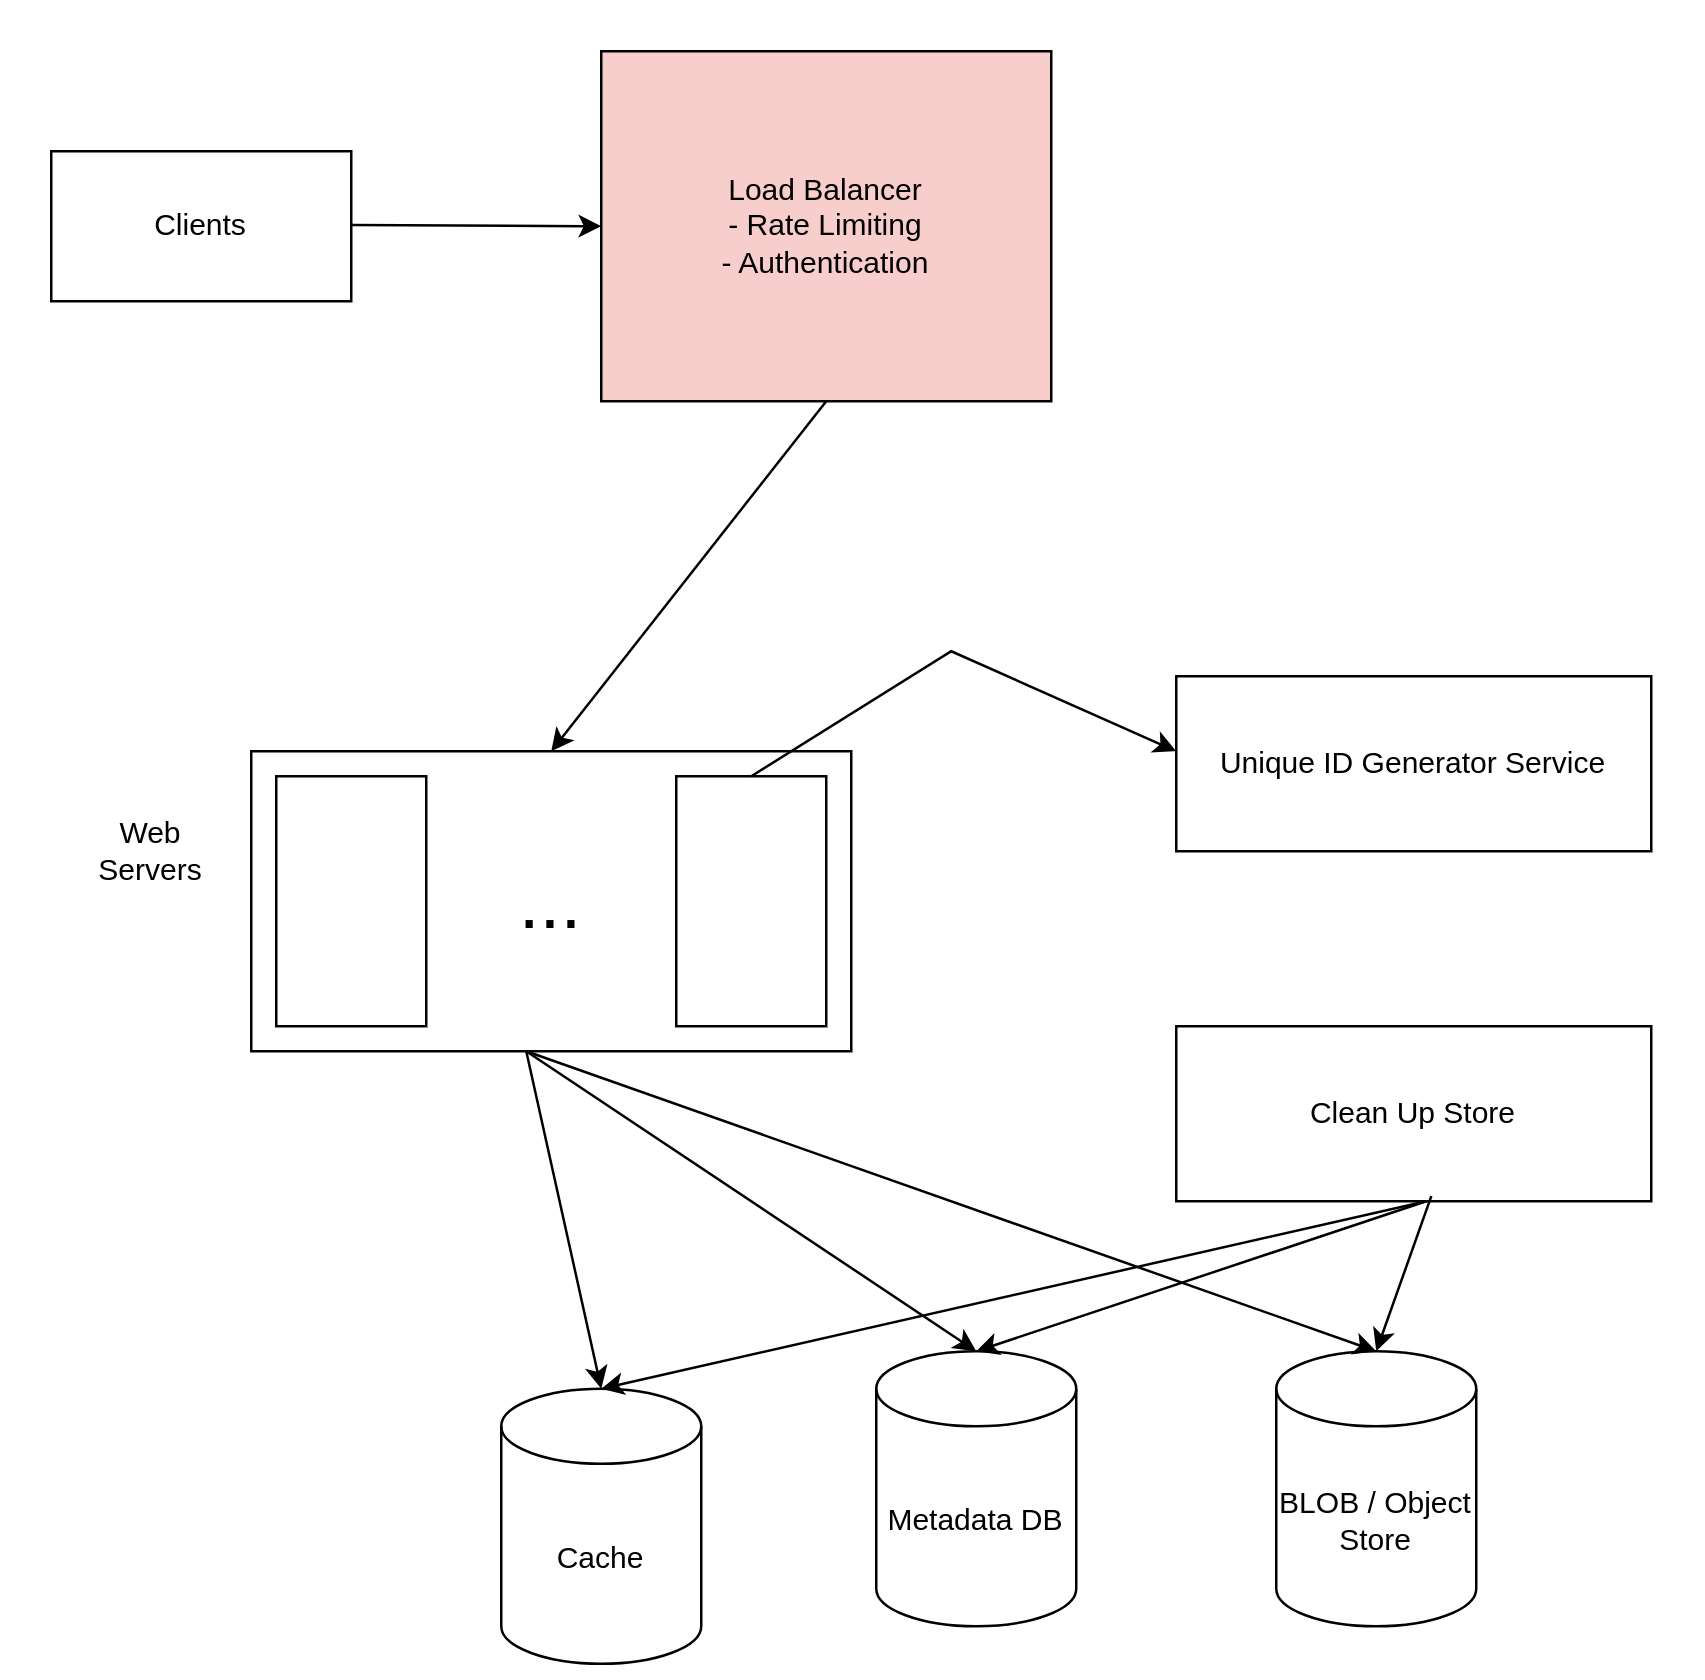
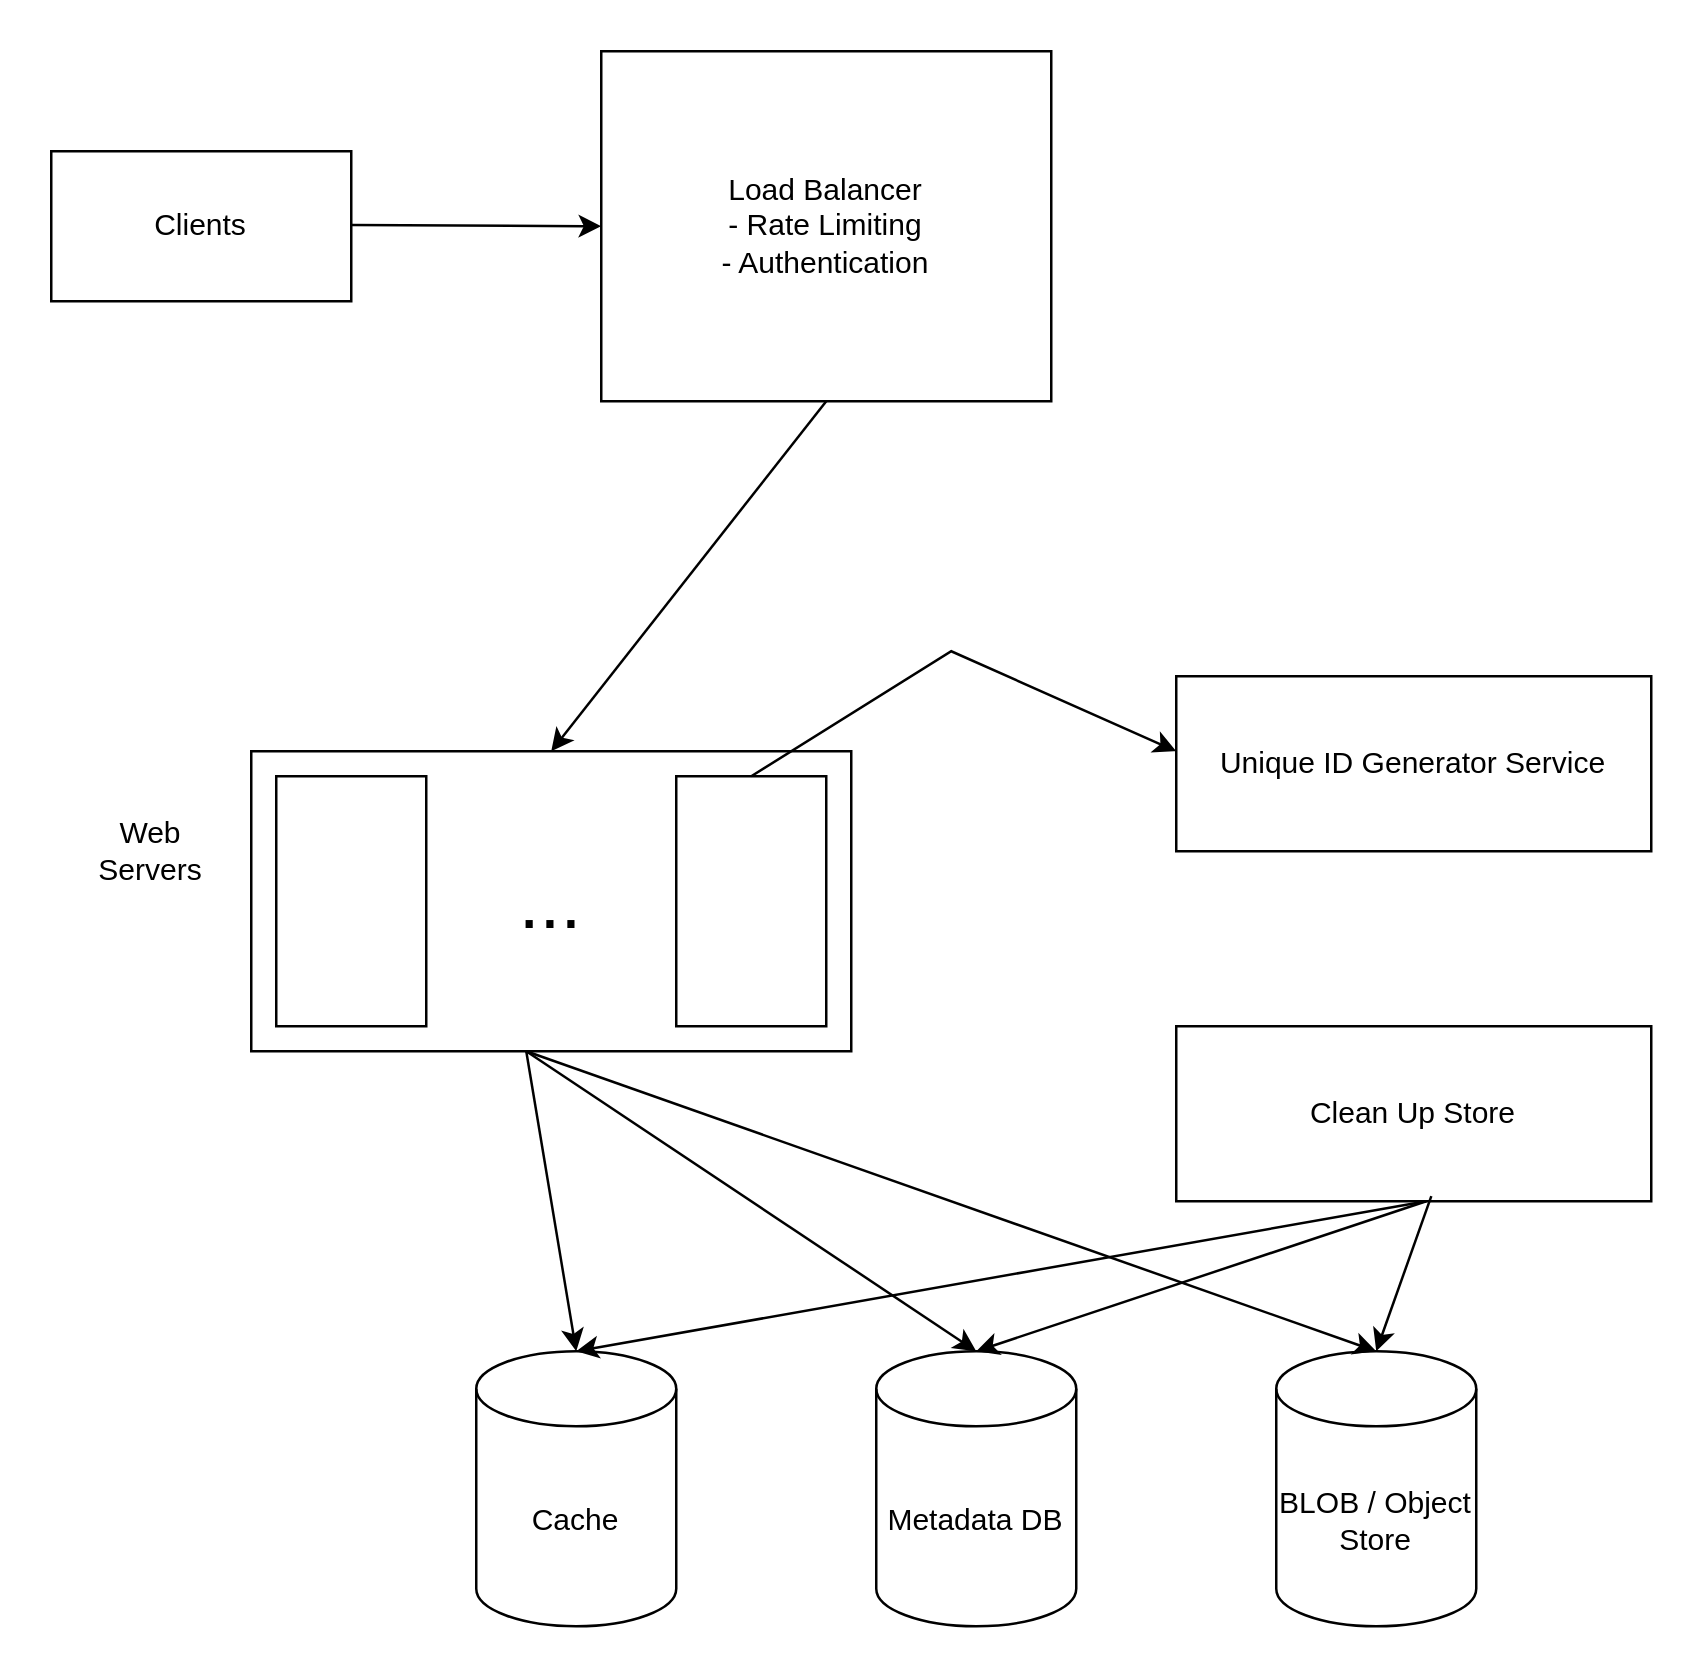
  <mxCell id="0" />
  <mxCell id="1" parent="0" />
  <mxCell id="2" value="Clients" style="rounded=0;whiteSpace=wrap;html=1;" vertex="1" parent="1"><mxGeometry x="20" y="60" width="120" height="60" as="geometry" /></mxCell>
- <mxCell id="3" value="&lt;div&gt;Load Balancer&lt;/div&gt;&lt;div&gt;- Rate Limiting&lt;/div&gt;&lt;div&gt;- Authentication&lt;br&gt;&lt;/div&gt;" style="rounded=0;whiteSpace=wrap;html=1;fillColor=#f8cecc;" vertex="1" parent="1"><mxGeometry x="240" y="20" width="180" height="140" as="geometry" /></mxCell>
+ <mxCell id="3" value="&lt;div&gt;Load Balancer&lt;/div&gt;&lt;div&gt;- Rate Limiting&lt;/div&gt;&lt;div&gt;- Authentication&lt;br&gt;&lt;/div&gt;" style="rounded=0;whiteSpace=wrap;html=1;" vertex="1" parent="1"><mxGeometry x="240" y="20" width="180" height="140" as="geometry" /></mxCell>
  <mxCell id="4" value="" style="rounded=0;whiteSpace=wrap;html=1;" vertex="1" parent="1"><mxGeometry x="100" y="300" width="240" height="120" as="geometry" /></mxCell>
  <mxCell id="5" value="Clean Up Store" style="rounded=0;whiteSpace=wrap;html=1;" vertex="1" parent="1"><mxGeometry x="470" y="410" width="190" height="70" as="geometry" /></mxCell>
  <mxCell id="6" value="" style="endArrow=classic;html=1;rounded=0;entryX=0.5;entryY=0;entryDx=0;entryDy=0;" edge="1" parent="1" target="4"><mxGeometry width="50" height="50" relative="1" as="geometry"><mxPoint x="330" y="160" as="sourcePoint" /><mxPoint x="210" y="320" as="targetPoint" /></mxGeometry></mxCell>
  <mxCell id="7" value="" style="endArrow=classic;html=1;rounded=0;entryX=0;entryY=0.5;entryDx=0;entryDy=0;" edge="1" parent="1" target="3"><mxGeometry width="50" height="50" relative="1" as="geometry"><mxPoint x="140" y="89.5" as="sourcePoint" /><mxPoint x="230" y="89.5" as="targetPoint" /></mxGeometry></mxCell>
  <mxCell id="8" value="" style="rounded=0;whiteSpace=wrap;html=1;" vertex="1" parent="1"><mxGeometry x="110" y="310" width="60" height="100" as="geometry" /></mxCell>
  <mxCell id="9" value="" style="rounded=0;whiteSpace=wrap;html=1;" vertex="1" parent="1"><mxGeometry x="270" y="310" width="60" height="100" as="geometry" /></mxCell>
  <mxCell id="10" value="&lt;font style=&quot;font-size: 30px;&quot;&gt;...&lt;/font&gt;" style="text;html=1;align=center;verticalAlign=middle;whiteSpace=wrap;rounded=0;" vertex="1" parent="1"><mxGeometry x="190" y="345" width="60" height="30" as="geometry" /></mxCell>
  <mxCell id="11" value="Web Servers" style="text;html=1;align=center;verticalAlign=middle;whiteSpace=wrap;rounded=0;" vertex="1" parent="1"><mxGeometry x="30" y="325" width="60" height="30" as="geometry" /></mxCell>
- <mxCell id="12" value="Cache" style="shape=cylinder3;whiteSpace=wrap;html=1;boundedLbl=1;backgroundOutline=1;size=15;" vertex="1" parent="1"><mxGeometry x="200" y="555" width="80" height="110" as="geometry" /></mxCell>
+ <mxCell id="12" value="Cache" style="shape=cylinder3;whiteSpace=wrap;html=1;boundedLbl=1;backgroundOutline=1;size=15;" vertex="1" parent="1"><mxGeometry x="190" y="540" width="80" height="110" as="geometry" /></mxCell>
  <mxCell id="13" value="Metadata DB" style="shape=cylinder3;whiteSpace=wrap;html=1;boundedLbl=1;backgroundOutline=1;size=15;" vertex="1" parent="1"><mxGeometry x="350" y="540" width="80" height="110" as="geometry" /></mxCell>
  <mxCell id="14" value="BLOB / Object Store" style="shape=cylinder3;whiteSpace=wrap;html=1;boundedLbl=1;backgroundOutline=1;size=15;" vertex="1" parent="1"><mxGeometry x="510" y="540" width="80" height="110" as="geometry" /></mxCell>
  <mxCell id="15" value="Unique ID Generator Service" style="rounded=0;whiteSpace=wrap;html=1;" vertex="1" parent="1"><mxGeometry x="470" y="270" width="190" height="70" as="geometry" /></mxCell>
  <mxCell id="16" value="" style="endArrow=classic;html=1;rounded=0;exitX=0.5;exitY=0;exitDx=0;exitDy=0;" edge="1" parent="1" source="9"><mxGeometry width="50" height="50" relative="1" as="geometry"><mxPoint x="420" y="350" as="sourcePoint" /><mxPoint x="470" y="300" as="targetPoint" /><Array as="points"><mxPoint x="380" y="260" /></Array></mxGeometry></mxCell>
  <mxCell id="17" value="" style="endArrow=classic;html=1;rounded=0;entryX=0.5;entryY=0;entryDx=0;entryDy=0;entryPerimeter=0;" edge="1" parent="1" target="12"><mxGeometry width="50" height="50" relative="1" as="geometry"><mxPoint x="210" y="420" as="sourcePoint" /><mxPoint x="250" y="490" as="targetPoint" /></mxGeometry></mxCell>
  <mxCell id="18" value="" style="endArrow=classic;html=1;rounded=0;entryX=0.5;entryY=0;entryDx=0;entryDy=0;entryPerimeter=0;" edge="1" parent="1" target="13"><mxGeometry width="50" height="50" relative="1" as="geometry"><mxPoint x="210" y="420" as="sourcePoint" /><mxPoint x="270" y="520" as="targetPoint" /></mxGeometry></mxCell>
  <mxCell id="19" value="" style="endArrow=classic;html=1;rounded=0;entryX=0.5;entryY=0;entryDx=0;entryDy=0;entryPerimeter=0;" edge="1" parent="1" target="14"><mxGeometry width="50" height="50" relative="1" as="geometry"><mxPoint x="210" y="420" as="sourcePoint" /><mxPoint x="300" y="520" as="targetPoint" /></mxGeometry></mxCell>
  <mxCell id="20" value="" style="endArrow=classic;html=1;rounded=0;entryX=0.5;entryY=0;entryDx=0;entryDy=0;entryPerimeter=0;" edge="1" parent="1" target="12"><mxGeometry width="50" height="50" relative="1" as="geometry"><mxPoint x="570" y="480" as="sourcePoint" /><mxPoint x="490" y="600" as="targetPoint" /></mxGeometry></mxCell>
  <mxCell id="21" value="" style="endArrow=classic;html=1;rounded=0;entryX=0.5;entryY=0;entryDx=0;entryDy=0;entryPerimeter=0;" edge="1" parent="1" target="13"><mxGeometry width="50" height="50" relative="1" as="geometry"><mxPoint x="570" y="480" as="sourcePoint" /><mxPoint x="240" y="550" as="targetPoint" /></mxGeometry></mxCell>
  <mxCell id="22" value="" style="endArrow=classic;html=1;rounded=0;exitX=0.537;exitY=0.971;exitDx=0;exitDy=0;exitPerimeter=0;" edge="1" parent="1" source="5"><mxGeometry width="50" height="50" relative="1" as="geometry"><mxPoint x="570" y="490" as="sourcePoint" /><mxPoint x="550" y="540" as="targetPoint" /></mxGeometry></mxCell>
